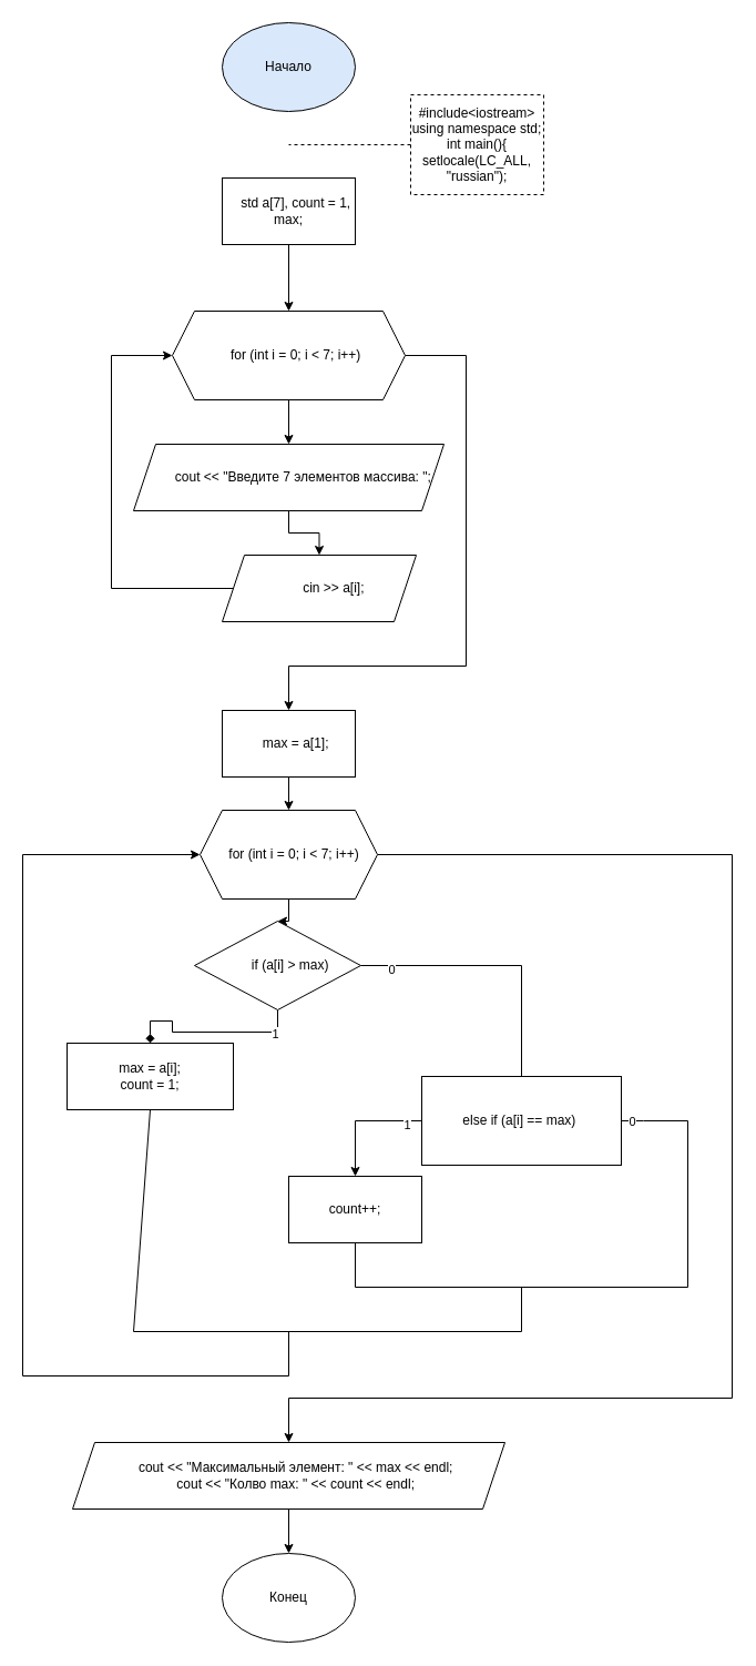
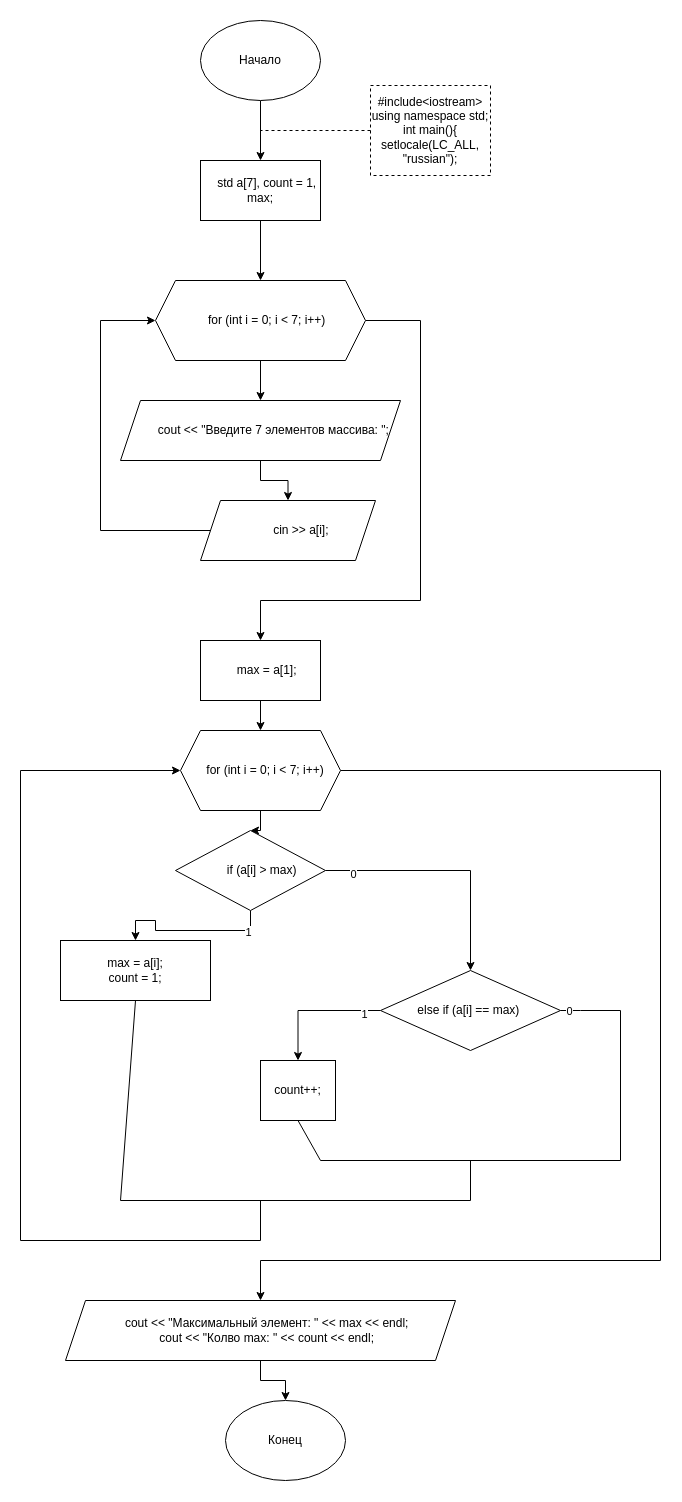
  <mxCell id="0" />
  <mxCell id="1" parent="0" />
- <mxCell id="3" value="Начало" style="ellipse;whiteSpace=wrap;html=1;fillColor=#dae8fc;" vertex="1" parent="1"><mxGeometry x="200" y="20" width="120" height="80" as="geometry" /></mxCell>
+ <mxCell id="2" value="" style="edgeStyle=orthogonalEdgeStyle;rounded=0;orthogonalLoop=1;jettySize=auto;html=1;" edge="1" parent="1" source="3" target="5"><mxGeometry relative="1" as="geometry" /></mxCell>
+ <mxCell id="3" value="Начало" style="ellipse;whiteSpace=wrap;html=1;" vertex="1" parent="1"><mxGeometry x="200" y="20" width="120" height="80" as="geometry" /></mxCell>
  <mxCell id="4" value="" style="edgeStyle=orthogonalEdgeStyle;rounded=0;orthogonalLoop=1;jettySize=auto;html=1;entryX=0.5;entryY=0;entryDx=0;entryDy=0;" edge="1" parent="1" source="5" target="10"><mxGeometry relative="1" as="geometry"><mxPoint x="260" y="240" as="targetPoint" /></mxGeometry></mxCell>
  <mxCell id="5" value="&lt;span&gt;&#09;&lt;/span&gt;&amp;nbsp; &amp;nbsp; std a[7], count = 1, max;" style="rounded=0;whiteSpace=wrap;html=1;" vertex="1" parent="1"><mxGeometry x="200" y="160" width="120" height="60" as="geometry" /></mxCell>
  <mxCell id="6" value="&lt;div&gt;#include&amp;lt;iostream&amp;gt;&lt;/div&gt;&lt;div&gt;using namespace std;&lt;/div&gt;&lt;div&gt;int main(){&lt;/div&gt;&lt;div&gt;&lt;span&gt;&#09;&lt;/span&gt;setlocale(LC_ALL, &quot;russian&quot;);&lt;br&gt;&lt;/div&gt;" style="rounded=0;whiteSpace=wrap;html=1;dashed=1;" vertex="1" parent="1"><mxGeometry x="370" y="85" width="120" height="90" as="geometry" /></mxCell>
  <mxCell id="7" value="" style="endArrow=none;dashed=1;html=1;rounded=0;exitX=0;exitY=0.5;exitDx=0;exitDy=0;" edge="1" parent="1" source="6"><mxGeometry width="50" height="50" relative="1" as="geometry"><mxPoint x="250" y="450" as="sourcePoint" /><mxPoint x="260" y="130" as="targetPoint" /></mxGeometry></mxCell>
  <mxCell id="8" value="" style="edgeStyle=orthogonalEdgeStyle;rounded=0;orthogonalLoop=1;jettySize=auto;html=1;" edge="1" parent="1" source="10" target="12"><mxGeometry relative="1" as="geometry" /></mxCell>
  <mxCell id="9" style="edgeStyle=orthogonalEdgeStyle;rounded=0;orthogonalLoop=1;jettySize=auto;html=1;" edge="1" parent="1" source="10"><mxGeometry relative="1" as="geometry"><mxPoint x="260" y="640" as="targetPoint" /><Array as="points"><mxPoint x="420" y="320" /><mxPoint x="420" y="600" /><mxPoint x="260" y="600" /></Array></mxGeometry></mxCell>
  <mxCell id="10" value="&lt;span&gt;&#09;&lt;/span&gt;&amp;nbsp; &amp;nbsp; for (int i = 0; i &amp;lt; 7; i++)" style="shape=hexagon;perimeter=hexagonPerimeter2;whiteSpace=wrap;html=1;fixedSize=1;rounded=0;" vertex="1" parent="1"><mxGeometry x="155" y="280" width="210" height="80" as="geometry" /></mxCell>
  <mxCell id="11" value="" style="edgeStyle=orthogonalEdgeStyle;rounded=0;orthogonalLoop=1;jettySize=auto;html=1;" edge="1" parent="1" source="12" target="14"><mxGeometry relative="1" as="geometry" /></mxCell>
  <mxCell id="12" value="&lt;span&gt;&#09;&#09;&lt;/span&gt;&amp;nbsp; &amp;nbsp; &amp;nbsp; &amp;nbsp; cout &amp;lt;&amp;lt; &quot;Введите 7 элементов массива: &quot;;" style="shape=parallelogram;perimeter=parallelogramPerimeter;whiteSpace=wrap;html=1;fixedSize=1;" vertex="1" parent="1"><mxGeometry x="120" y="400" width="280" height="60" as="geometry" /></mxCell>
  <mxCell id="13" style="edgeStyle=orthogonalEdgeStyle;rounded=0;orthogonalLoop=1;jettySize=auto;html=1;entryX=0;entryY=0.5;entryDx=0;entryDy=0;" edge="1" parent="1" source="14" target="10"><mxGeometry relative="1" as="geometry"><Array as="points"><mxPoint x="100" y="530" /><mxPoint x="100" y="320" /></Array></mxGeometry></mxCell>
  <mxCell id="14" value="&lt;span&gt;&#09;&#09;&lt;/span&gt;&amp;nbsp; &amp;nbsp; &amp;nbsp; &amp;nbsp; cin &amp;gt;&amp;gt; a[i];" style="shape=parallelogram;perimeter=parallelogramPerimeter;whiteSpace=wrap;html=1;fixedSize=1;" vertex="1" parent="1"><mxGeometry x="200" y="500" width="175" height="60" as="geometry" /></mxCell>
  <mxCell id="15" value="" style="edgeStyle=orthogonalEdgeStyle;rounded=0;orthogonalLoop=1;jettySize=auto;html=1;" edge="1" parent="1" source="16" target="19"><mxGeometry relative="1" as="geometry" /></mxCell>
  <mxCell id="16" value="&lt;span&gt;&#09;&lt;/span&gt;&amp;nbsp; &amp;nbsp; max = a[1];" style="rounded=0;whiteSpace=wrap;html=1;" vertex="1" parent="1"><mxGeometry x="200" y="640" width="120" height="60" as="geometry" /></mxCell>
  <mxCell id="17" value="" style="edgeStyle=orthogonalEdgeStyle;rounded=0;orthogonalLoop=1;jettySize=auto;html=1;" edge="1" parent="1" source="19" target="24"><mxGeometry relative="1" as="geometry" /></mxCell>
  <mxCell id="18" value="" style="edgeStyle=orthogonalEdgeStyle;rounded=0;orthogonalLoop=1;jettySize=auto;html=1;entryX=0.5;entryY=0;entryDx=0;entryDy=0;" edge="1" parent="1" source="19" target="27"><mxGeometry relative="1" as="geometry"><Array as="points"><mxPoint x="660" y="770" /><mxPoint x="660" y="1260" /><mxPoint x="260" y="1260" /></Array></mxGeometry></mxCell>
  <mxCell id="19" value="&lt;span&gt;&#09;&lt;/span&gt;&amp;nbsp; &amp;nbsp; for (int i = 0; i &amp;lt; 7; i++)&amp;nbsp;" style="shape=hexagon;perimeter=hexagonPerimeter2;whiteSpace=wrap;html=1;fixedSize=1;rounded=0;" vertex="1" parent="1"><mxGeometry x="180" y="730" width="160" height="80" as="geometry" /></mxCell>
- <mxCell id="20" style="edgeStyle=orthogonalEdgeStyle;rounded=0;orthogonalLoop=1;jettySize=auto;html=1;entryX=0.5;entryY=0;entryDx=0;entryDy=0;endArrow=diamond;" edge="1" parent="1" source="24" target="25"><mxGeometry relative="1" as="geometry" /></mxCell>
+ <mxCell id="20" style="edgeStyle=orthogonalEdgeStyle;rounded=0;orthogonalLoop=1;jettySize=auto;html=1;entryX=0.5;entryY=0;entryDx=0;entryDy=0;" edge="1" parent="1" source="24" target="25"><mxGeometry relative="1" as="geometry" /></mxCell>
  <mxCell id="21" value="1" style="edgeLabel;html=1;align=center;verticalAlign=middle;resizable=0;points=[];" vertex="1" connectable="0" parent="20"><mxGeometry x="-0.722" y="1" relative="1" as="geometry"><mxPoint as="offset" /></mxGeometry></mxCell>
- <mxCell id="22" style="edgeStyle=orthogonalEdgeStyle;rounded=0;orthogonalLoop=1;jettySize=auto;html=1;entryX=0.5;entryY=0;entryDx=0;entryDy=0;endArrow=none;" edge="1" parent="1" source="24" target="31"><mxGeometry relative="1" as="geometry" /></mxCell>
+ <mxCell id="22" style="edgeStyle=orthogonalEdgeStyle;rounded=0;orthogonalLoop=1;jettySize=auto;html=1;entryX=0.5;entryY=0;entryDx=0;entryDy=0;" edge="1" parent="1" source="24" target="31"><mxGeometry relative="1" as="geometry" /></mxCell>
  <mxCell id="23" value="0" style="edgeLabel;html=1;align=center;verticalAlign=middle;resizable=0;points=[];" vertex="1" connectable="0" parent="22"><mxGeometry x="-0.777" y="-3" relative="1" as="geometry"><mxPoint as="offset" /></mxGeometry></mxCell>
  <mxCell id="24" value="&lt;span&gt;&#09;&#09;&lt;/span&gt;&amp;nbsp; &amp;nbsp; &amp;nbsp; &amp;nbsp; if (a[i] &amp;gt; max)&amp;nbsp;" style="rhombus;whiteSpace=wrap;html=1;rounded=0;" vertex="1" parent="1"><mxGeometry x="175" y="830" width="150" height="80" as="geometry" /></mxCell>
  <mxCell id="25" value="&lt;div&gt;max = a[i];&lt;/div&gt;&lt;div&gt;count = 1;&lt;/div&gt;" style="rounded=0;whiteSpace=wrap;html=1;align=center;" vertex="1" parent="1"><mxGeometry x="60" y="940" width="150" height="60" as="geometry" /></mxCell>
  <mxCell id="26" value="" style="edgeStyle=orthogonalEdgeStyle;rounded=0;orthogonalLoop=1;jettySize=auto;html=1;" edge="1" parent="1" source="27" target="28"><mxGeometry relative="1" as="geometry" /></mxCell>
  <mxCell id="27" value="&lt;div&gt;&amp;nbsp; &amp;nbsp; cout &amp;lt;&amp;lt; &quot;Максимальный элемент: &quot; &amp;lt;&amp;lt; max &amp;lt;&amp;lt; endl;&lt;/div&gt;&lt;div&gt;&amp;nbsp; &amp;nbsp; cout &amp;lt;&amp;lt; &quot;Колво max: &quot; &amp;lt;&amp;lt; count &amp;lt;&amp;lt; endl;&lt;/div&gt;" style="shape=parallelogram;perimeter=parallelogramPerimeter;whiteSpace=wrap;html=1;fixedSize=1;rounded=0;" vertex="1" parent="1"><mxGeometry x="65" y="1300" width="390" height="60" as="geometry" /></mxCell>
- <mxCell id="28" value="Конец" style="ellipse;whiteSpace=wrap;html=1;" vertex="1" parent="1"><mxGeometry x="200" y="1400" width="120" height="80" as="geometry" /></mxCell>
+ <mxCell id="28" value="Конец" style="ellipse;whiteSpace=wrap;html=1;" vertex="1" parent="1"><mxGeometry x="225" y="1400" width="120" height="80" as="geometry" /></mxCell>
  <mxCell id="29" style="edgeStyle=orthogonalEdgeStyle;rounded=0;orthogonalLoop=1;jettySize=auto;html=1;entryX=0.5;entryY=0;entryDx=0;entryDy=0;exitX=0;exitY=0.5;exitDx=0;exitDy=0;" edge="1" parent="1" source="31" target="32"><mxGeometry relative="1" as="geometry" /></mxCell>
  <mxCell id="30" value="1" style="edgeLabel;html=1;align=center;verticalAlign=middle;resizable=0;points=[];" vertex="1" connectable="0" parent="29"><mxGeometry x="-0.749" y="3" relative="1" as="geometry"><mxPoint as="offset" /></mxGeometry></mxCell>
- <mxCell id="31" value="else if (a[i] == max)&amp;nbsp;" style="whiteSpace=wrap;html=1;align=center;rounded=0;" vertex="1" parent="1"><mxGeometry x="380" y="970" width="180" height="80" as="geometry" /></mxCell>
- <mxCell id="32" value="count++;" style="rounded=0;whiteSpace=wrap;html=1;align=center;" vertex="1" parent="1"><mxGeometry x="260" y="1060" width="120" height="60" as="geometry" /></mxCell>
+ <mxCell id="31" value="else if (a[i] == max)&amp;nbsp;" style="rhombus;whiteSpace=wrap;html=1;align=center;" vertex="1" parent="1"><mxGeometry x="380" y="970" width="180" height="80" as="geometry" /></mxCell>
+ <mxCell id="32" value="count++;" style="rounded=0;whiteSpace=wrap;html=1;align=center;" vertex="1" parent="1"><mxGeometry x="260" y="1060" width="75" height="60" as="geometry" /></mxCell>
  <mxCell id="33" value="" style="endArrow=none;html=1;rounded=0;exitX=0.5;exitY=1;exitDx=0;exitDy=0;entryX=1;entryY=0.5;entryDx=0;entryDy=0;" edge="1" parent="1" source="32" target="31"><mxGeometry width="50" height="50" relative="1" as="geometry"><mxPoint x="370" y="1100" as="sourcePoint" /><mxPoint x="420" y="1050" as="targetPoint" /><Array as="points"><mxPoint x="320" y="1160" /><mxPoint x="620" y="1160" /><mxPoint x="620" y="1010" /><mxPoint x="580" y="1010" /></Array></mxGeometry></mxCell>
  <mxCell id="34" value="0" style="edgeLabel;html=1;align=center;verticalAlign=middle;resizable=0;points=[];" vertex="1" connectable="0" parent="33"><mxGeometry x="0.968" relative="1" as="geometry"><mxPoint as="offset" /></mxGeometry></mxCell>
  <mxCell id="35" value="" style="endArrow=none;html=1;rounded=0;exitX=0.5;exitY=1;exitDx=0;exitDy=0;" edge="1" parent="1" source="25"><mxGeometry width="50" height="50" relative="1" as="geometry"><mxPoint x="360" y="1050" as="sourcePoint" /><mxPoint x="470" y="1160" as="targetPoint" /><Array as="points"><mxPoint x="120" y="1200" /><mxPoint x="470" y="1200" /></Array></mxGeometry></mxCell>
  <mxCell id="36" value="" style="endArrow=classic;html=1;rounded=0;entryX=0;entryY=0.5;entryDx=0;entryDy=0;" edge="1" parent="1" target="19"><mxGeometry width="50" height="50" relative="1" as="geometry"><mxPoint x="260" y="1200" as="sourcePoint" /><mxPoint x="470" y="950" as="targetPoint" /><Array as="points"><mxPoint x="260" y="1240" /><mxPoint x="20" y="1240" /><mxPoint x="20" y="770" /></Array></mxGeometry></mxCell>
